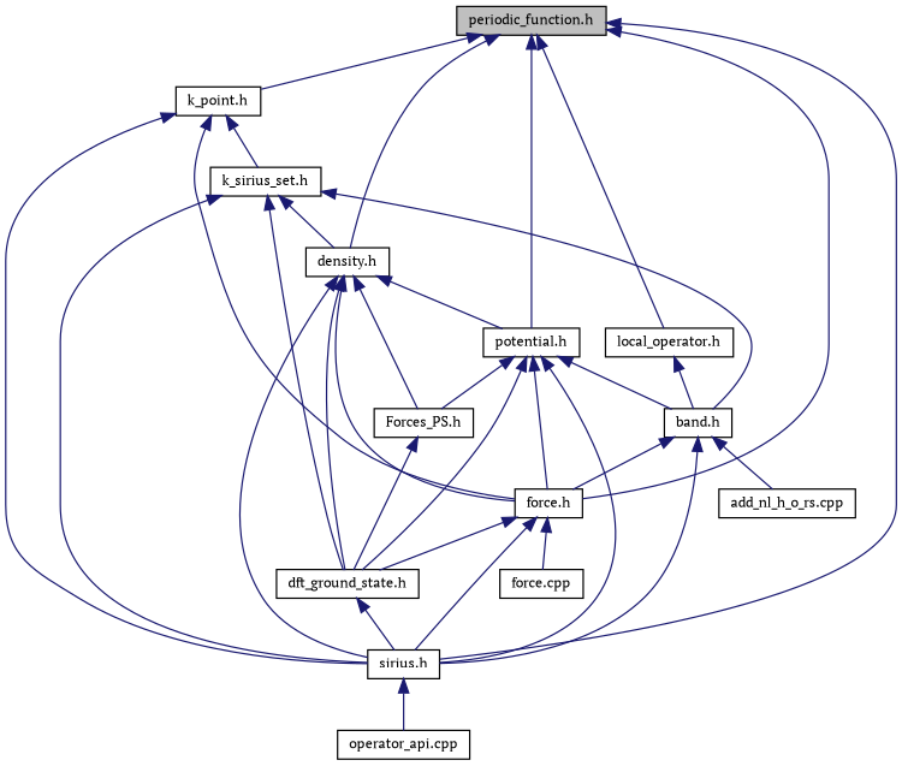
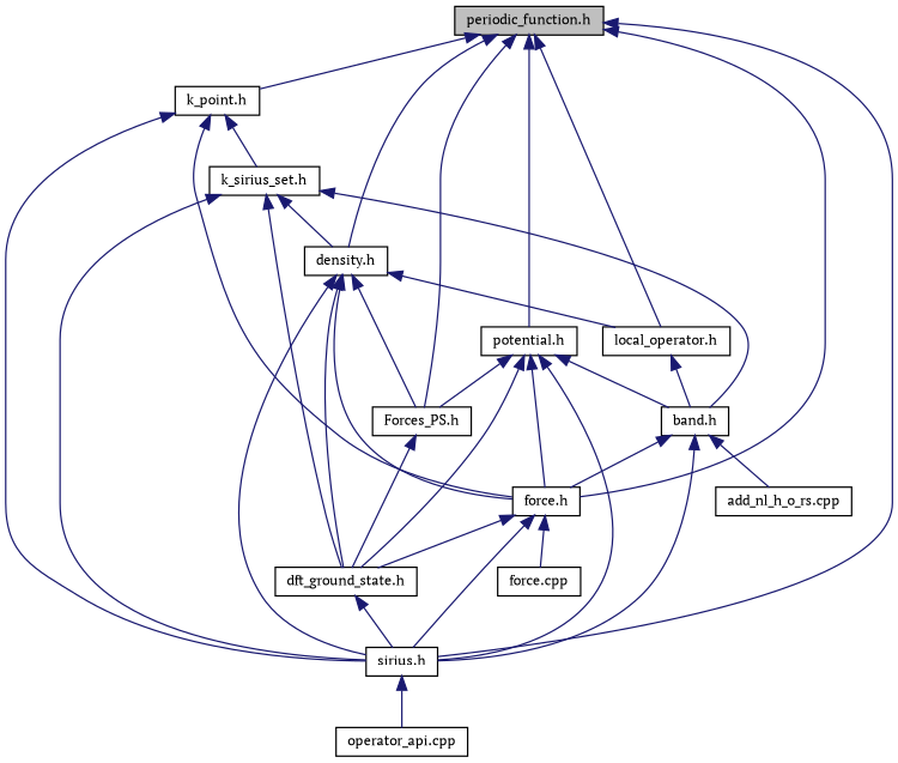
  digraph {
    fontname="PT Serif"
    node [color=black fillcolor=white fontname="PT Serif" fontsize=10 shape=record style=filled]
    edge [color=midnightblue dir=back fontname="PT Serif" fontsize=10 labelfontname=Helvetica labelfontsize=10 style=solid]
    n1 [fillcolor=grey75 fontcolor=black height=0.2 label="periodic_function.h" width=0.4]
    n2 [height=0.2 label="sirius.h" width=0.4]
    n3 [height=0.2 label="k_point.h" width=0.4]
    n4 [height=0.2 label="density.h" width=0.4]
    n5 [height=0.2 label="potential.h" width=0.4]
    n6 [height=0.2 label="Forces_PS.h" width=0.4]
    n7 [height=0.2 label="local_operator.h" width=0.4]
    n8 [height=0.2 label="force.h" width=0.4]
    n9 [height=0.2 label="band.h" width=0.4]
    n10 [height=0.2 label="add_nl_h_o_rs.cpp" width=0.4]
    n11 [height=0.2 label="operator_api.cpp" width=0.4]
    n12 [height=0.2 label="k_sirius_set.h" width=0.4]
    n13 [height=0.2 label="dft_ground_state.h" width=0.4]
    n14 [height=0.2 label="force.cpp" width=0.4]
    n1 -> n2
    n1 -> n3
    n1 -> n4
    n1 -> n5
+   n1 -> n6
    n1 -> n7
    n1 -> n8
    n2 -> n11
    n3 -> n2
    n3 -> n8
    n3 -> n12
    n4 -> n2
-   n4 -> n5
+   n4 -> n7
    n4 -> n6
    n4 -> n8
    n4 -> n13
    n5 -> n2
    n5 -> n6
    n5 -> n8
    n5 -> n9
    n5 -> n13
    n6 -> n13
    n7 -> n9
    n8 -> n2
    n8 -> n13
    n8 -> n14
    n9 -> n2
    n9 -> n8
    n9 -> n10
    n12 -> n2
    n12 -> n4
    n12 -> n9
    n12 -> n13
    n13 -> n2
  }
